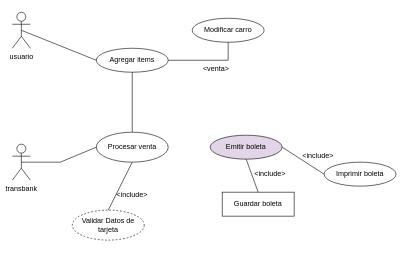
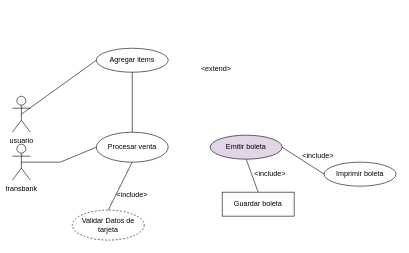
  <mxCell id="0" />
  <mxCell id="1" parent="0" />
- <mxCell id="2" value="usuario" style="shape=umlActor;verticalLabelPosition=bottom;verticalAlign=top;html=1;outlineConnect=0;" vertex="1" parent="1"><mxGeometry x="20" y="20" width="30" height="60" as="geometry" /></mxCell>
+ <mxCell id="2" value="usuario" style="shape=umlActor;verticalLabelPosition=bottom;verticalAlign=top;html=1;outlineConnect=0;" vertex="1" parent="1"><mxGeometry x="20" y="160" width="30" height="60" as="geometry" /></mxCell>
  <mxCell id="3" value="transbank" style="shape=umlActor;verticalLabelPosition=bottom;verticalAlign=top;html=1;outlineConnect=0;" vertex="1" parent="1"><mxGeometry x="20" y="240" width="30" height="60" as="geometry" /></mxCell>
  <mxCell id="4" value="Procesar venta" style="ellipse;whiteSpace=wrap;html=1;" vertex="1" parent="1"><mxGeometry x="160" y="220" width="120" height="50" as="geometry" /></mxCell>
  <mxCell id="5" value="Validar Datos de tarjeta" style="ellipse;whiteSpace=wrap;html=1;dashed=1;" vertex="1" parent="1"><mxGeometry x="120" y="350" width="120" height="50" as="geometry" /></mxCell>
  <mxCell id="6" value="Emitir boleta" style="ellipse;whiteSpace=wrap;html=1;fillColor=#e1d5e7;" vertex="1" parent="1"><mxGeometry x="350" y="225" width="120" height="40" as="geometry" /></mxCell>
  <mxCell id="7" value="Guardar boleta" style="whiteSpace=wrap;html=1;rounded=0;" vertex="1" parent="1"><mxGeometry x="370" y="320" width="120" height="40" as="geometry" /></mxCell>
  <mxCell id="8" value="Imprimir boleta" style="ellipse;whiteSpace=wrap;html=1;" vertex="1" parent="1"><mxGeometry x="540" y="270" width="120" height="40" as="geometry" /></mxCell>
  <mxCell id="9" value="Agregar items" style="ellipse;whiteSpace=wrap;html=1;" vertex="1" parent="1"><mxGeometry x="160" y="80" width="120" height="40" as="geometry" /></mxCell>
- <mxCell id="10" value="Modificar carro" style="ellipse;whiteSpace=wrap;html=1;" vertex="1" parent="1"><mxGeometry x="320" y="30" width="120" height="40" as="geometry" /></mxCell>
- <mxCell id="11" value="" style="endArrow=none;html=1;rounded=0;exitX=1;exitY=0.5;exitDx=0;exitDy=0;entryX=0.5;entryY=1;entryDx=0;entryDy=0;" edge="1" parent="1" source="9" target="10"><mxGeometry width="50" height="50" relative="1" as="geometry"><mxPoint x="410" y="180" as="sourcePoint" /><mxPoint x="460" y="130" as="targetPoint" /><Array as="points"><mxPoint x="380" y="100" /></Array></mxGeometry></mxCell>
- <mxCell id="12" value="&amp;lt;venta&amp;gt;" style="text;html=1;align=center;verticalAlign=middle;whiteSpace=wrap;rounded=0;" vertex="1" parent="1"><mxGeometry x="330" y="100" width="60" height="30" as="geometry" /></mxCell>
+ <mxCell id="12" value="&amp;lt;extend&amp;gt;" style="text;html=1;align=center;verticalAlign=middle;whiteSpace=wrap;rounded=0;" vertex="1" parent="1"><mxGeometry x="330" y="100" width="60" height="30" as="geometry" /></mxCell>
  <mxCell id="13" value="" style="endArrow=none;html=1;rounded=0;exitX=0.5;exitY=1;exitDx=0;exitDy=0;entryX=0.5;entryY=0;entryDx=0;entryDy=0;" edge="1" parent="1" source="9" target="4"><mxGeometry width="50" height="50" relative="1" as="geometry"><mxPoint x="410" y="180" as="sourcePoint" /><mxPoint x="460" y="130" as="targetPoint" /></mxGeometry></mxCell>
  <mxCell id="14" value="" style="endArrow=none;html=1;rounded=0;exitX=0;exitY=0.5;exitDx=0;exitDy=0;entryX=0.5;entryY=0.5;entryDx=0;entryDy=0;entryPerimeter=0;" edge="1" parent="1" source="9" target="2"><mxGeometry width="50" height="50" relative="1" as="geometry"><mxPoint x="420" y="190" as="sourcePoint" /><mxPoint x="470" y="140" as="targetPoint" /></mxGeometry></mxCell>
  <mxCell id="15" value="" style="endArrow=none;html=1;rounded=0;exitX=0.5;exitY=1;exitDx=0;exitDy=0;entryX=0.5;entryY=0;entryDx=0;entryDy=0;" edge="1" parent="1" source="4" target="5"><mxGeometry width="50" height="50" relative="1" as="geometry"><mxPoint x="430" y="200" as="sourcePoint" /><mxPoint x="480" y="150" as="targetPoint" /></mxGeometry></mxCell>
  <mxCell id="16" value="&amp;lt;include&amp;gt;" style="text;html=1;align=center;verticalAlign=middle;whiteSpace=wrap;rounded=0;" vertex="1" parent="1"><mxGeometry x="190" y="310" width="60" height="30" as="geometry" /></mxCell>
  <mxCell id="17" value="" style="endArrow=none;html=1;rounded=0;exitX=0;exitY=0.5;exitDx=0;exitDy=0;entryX=0.5;entryY=0.5;entryDx=0;entryDy=0;entryPerimeter=0;" edge="1" parent="1" source="4" target="3"><mxGeometry width="50" height="50" relative="1" as="geometry"><mxPoint x="440" y="210" as="sourcePoint" /><mxPoint x="490" y="160" as="targetPoint" /><Array as="points"><mxPoint x="100" y="270" /></Array></mxGeometry></mxCell>
  <mxCell id="18" value="" style="endArrow=none;html=1;rounded=0;exitX=0.5;exitY=1;exitDx=0;exitDy=0;entryX=0.5;entryY=0;entryDx=0;entryDy=0;" edge="1" parent="1" source="6" target="7"><mxGeometry width="50" height="50" relative="1" as="geometry"><mxPoint x="460" y="230" as="sourcePoint" /><mxPoint x="510" y="180" as="targetPoint" /></mxGeometry></mxCell>
  <mxCell id="19" value="" style="endArrow=none;html=1;rounded=0;exitX=1;exitY=0.5;exitDx=0;exitDy=0;entryX=0;entryY=0.5;entryDx=0;entryDy=0;" edge="1" parent="1" source="6" target="8"><mxGeometry width="50" height="50" relative="1" as="geometry"><mxPoint x="470" y="240" as="sourcePoint" /><mxPoint x="520" y="190" as="targetPoint" /></mxGeometry></mxCell>
  <mxCell id="20" value="&amp;lt;include&amp;gt;" style="text;html=1;align=center;verticalAlign=middle;whiteSpace=wrap;rounded=0;" vertex="1" parent="1"><mxGeometry x="420" y="275" width="60" height="30" as="geometry" /></mxCell>
  <mxCell id="21" value="&amp;lt;include&amp;gt;" style="text;html=1;align=center;verticalAlign=middle;whiteSpace=wrap;rounded=0;" vertex="1" parent="1"><mxGeometry x="500" y="245" width="60" height="30" as="geometry" /></mxCell>
